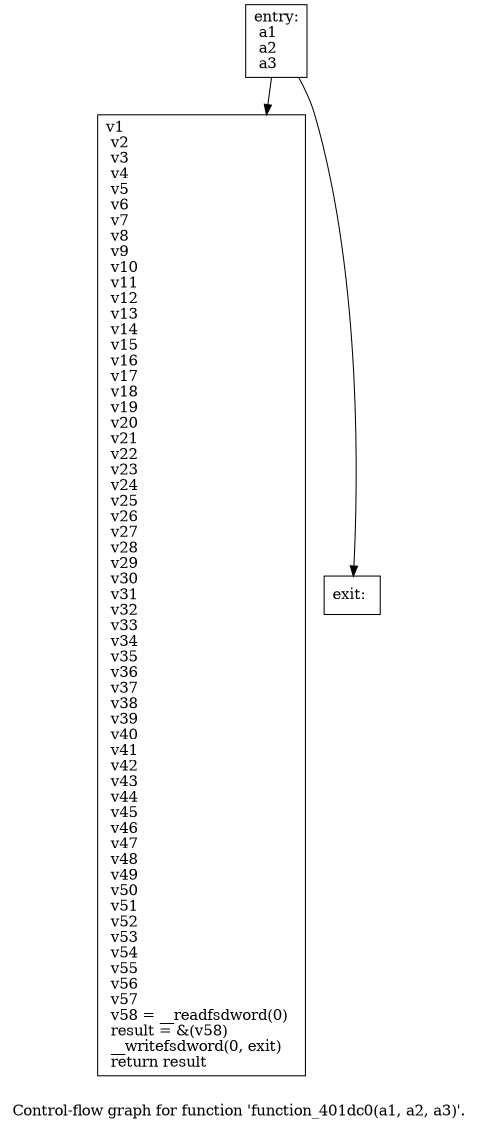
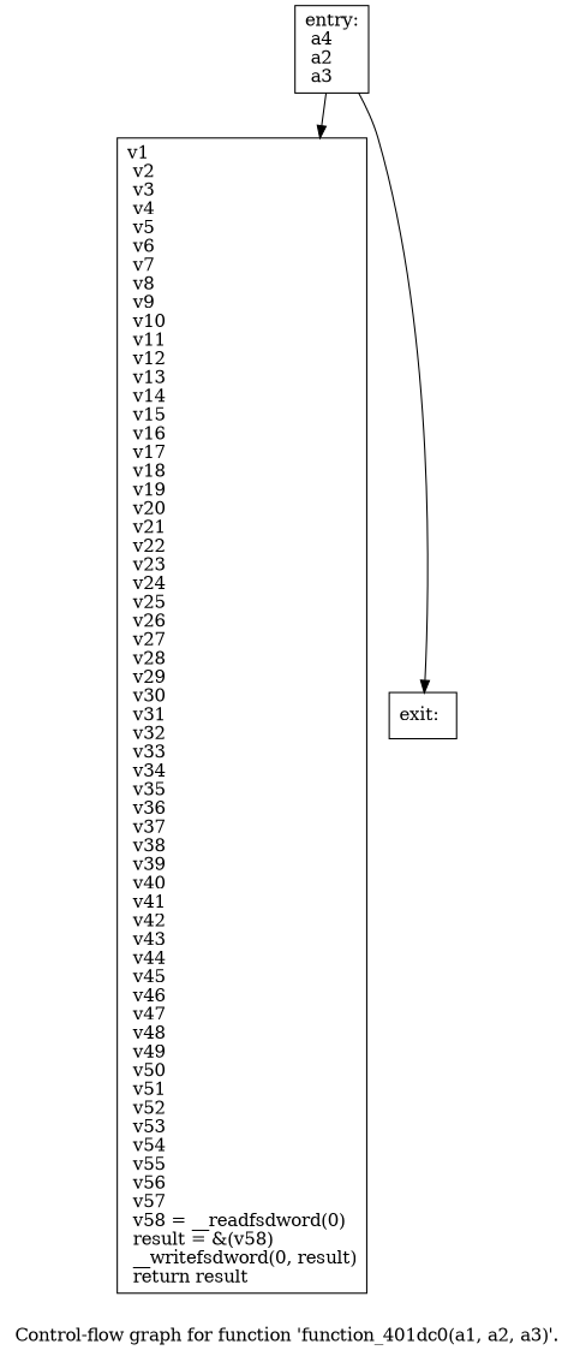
  digraph {
    label="Control-flow graph for function 'function_401dc0(a1, a2, a3)'."
    node [shape=record]
-   n1 [label="{entry:\l  a1\l  a2\l  a3\l}"]
-   n2 [label="{  v1\l  v2\l  v3\l  v4\l  v5\l  v6\l  v7\l  v8\l  v9\l  v10\l  v11\l  v12\l  v13\l  v14\l  v15\l  v16\l  v17\l  v18\l  v19\l  v20\l  v21\l  v22\l  v23\l  v24\l  v25\l  v26\l  v27\l  v28\l  v29\l  v30\l  v31\l  v32\l  v33\l  v34\l  v35\l  v36\l  v37\l  v38\l  v39\l  v40\l  v41\l  v42\l  v43\l  v44\l  v45\l  v46\l  v47\l  v48\l  v49\l  v50\l  v51\l  v52\l  v53\l  v54\l  v55\l  v56\l  v57\l  v58 = __readfsdword(0)\l  result = &(v58)\l  __writefsdword(0, exit)\l  return result\l}"]
+   n1 [label="{entry:\l  a4\l  a2\l  a3\l}"]
+   n2 [label="{  v1\l  v2\l  v3\l  v4\l  v5\l  v6\l  v7\l  v8\l  v9\l  v10\l  v11\l  v12\l  v13\l  v14\l  v15\l  v16\l  v17\l  v18\l  v19\l  v20\l  v21\l  v22\l  v23\l  v24\l  v25\l  v26\l  v27\l  v28\l  v29\l  v30\l  v31\l  v32\l  v33\l  v34\l  v35\l  v36\l  v37\l  v38\l  v39\l  v40\l  v41\l  v42\l  v43\l  v44\l  v45\l  v46\l  v47\l  v48\l  v49\l  v50\l  v51\l  v52\l  v53\l  v54\l  v55\l  v56\l  v57\l  v58 = __readfsdword(0)\l  result = &(v58)\l  __writefsdword(0, result)\l  return result\l}"]
    n3 [label="{exit:\l}"]
    n1 -> n2
    n1 -> n3
  }
